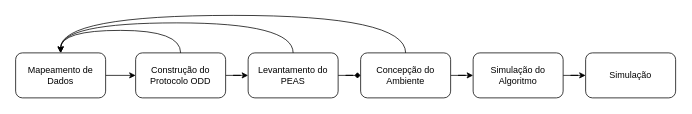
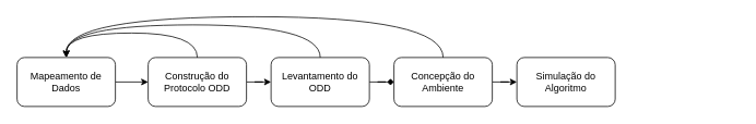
  <mxCell id="0" />
  <mxCell id="1" parent="0" />
  <mxCell id="2" value="" style="edgeStyle=orthogonalEdgeStyle;rounded=0;orthogonalLoop=1;jettySize=auto;html=1;" parent="1" source="3" target="5" edge="1"><mxGeometry relative="1" as="geometry" /></mxCell>
  <mxCell id="3" value="Construção do Protocolo ODD" style="rounded=1;whiteSpace=wrap;html=1;" parent="1" vertex="1"><mxGeometry x="180" y="70" width="120" height="60" as="geometry" /></mxCell>
  <mxCell id="4" value="" style="edgeStyle=orthogonalEdgeStyle;rounded=0;orthogonalLoop=1;jettySize=auto;html=1;endArrow=diamond;" parent="1" source="5" target="7" edge="1"><mxGeometry relative="1" as="geometry" /></mxCell>
- <mxCell id="5" value="Levantamento do PEAS" style="rounded=1;whiteSpace=wrap;html=1;" parent="1" vertex="1"><mxGeometry x="330" y="70" width="120" height="60" as="geometry" /></mxCell>
+ <mxCell id="5" value="Levantamento do ODD" style="rounded=1;whiteSpace=wrap;html=1;" parent="1" vertex="1"><mxGeometry x="330" y="70" width="120" height="60" as="geometry" /></mxCell>
  <mxCell id="6" value="" style="edgeStyle=orthogonalEdgeStyle;rounded=0;orthogonalLoop=1;jettySize=auto;html=1;" parent="1" source="7" target="9" edge="1"><mxGeometry relative="1" as="geometry" /></mxCell>
  <mxCell id="7" value="Concepção do Ambiente" style="whiteSpace=wrap;html=1;rounded=1;" parent="1" vertex="1"><mxGeometry x="480" y="70" width="120" height="60" as="geometry" /></mxCell>
- <mxCell id="8" value="" style="edgeStyle=orthogonalEdgeStyle;rounded=0;orthogonalLoop=1;jettySize=auto;html=1;" parent="1" source="9" target="10" edge="1"><mxGeometry relative="1" as="geometry" /></mxCell>
  <mxCell id="9" value="Simulação do Algoritmo" style="whiteSpace=wrap;html=1;rounded=1;" parent="1" vertex="1"><mxGeometry x="630" y="70" width="120" height="60" as="geometry" /></mxCell>
- <mxCell id="10" value="Simulação" style="whiteSpace=wrap;html=1;rounded=1;" parent="1" vertex="1"><mxGeometry x="780" y="70" width="120" height="60" as="geometry" /></mxCell>
  <mxCell id="11" value="" style="edgeStyle=orthogonalEdgeStyle;rounded=0;orthogonalLoop=1;jettySize=auto;html=1;" parent="1" source="12" target="3" edge="1"><mxGeometry relative="1" as="geometry" /></mxCell>
  <mxCell id="12" value="Mapeamento de Dados" style="rounded=1;whiteSpace=wrap;html=1;" parent="1" vertex="1"><mxGeometry x="20" y="70" width="120" height="60" as="geometry" /></mxCell>
  <mxCell id="13" value="" style="endArrow=classic;html=1;exitX=0.5;exitY=0;exitDx=0;exitDy=0;entryX=0.5;entryY=0;entryDx=0;entryDy=0;edgeStyle=orthogonalEdgeStyle;curved=1;" parent="1" source="3" target="12" edge="1"><mxGeometry width="50" height="50" relative="1" as="geometry"><mxPoint x="370" y="60" as="sourcePoint" /><mxPoint x="420" y="10" as="targetPoint" /><Array as="points"><mxPoint x="240" y="40" /><mxPoint x="80" y="40" /></Array></mxGeometry></mxCell>
  <mxCell id="14" value="" style="endArrow=classic;html=1;exitX=0.5;exitY=0;exitDx=0;exitDy=0;edgeStyle=orthogonalEdgeStyle;curved=1;" parent="1" source="5" edge="1"><mxGeometry width="50" height="50" relative="1" as="geometry"><mxPoint x="370" y="60" as="sourcePoint" /><mxPoint x="80" y="70" as="targetPoint" /><Array as="points"><mxPoint x="390" y="30" /><mxPoint x="80" y="30" /></Array></mxGeometry></mxCell>
  <mxCell id="15" value="" style="endArrow=classic;html=1;exitX=0.5;exitY=0;exitDx=0;exitDy=0;edgeStyle=orthogonalEdgeStyle;curved=1;" parent="1" source="7" edge="1"><mxGeometry width="50" height="50" relative="1" as="geometry"><mxPoint x="370" y="60" as="sourcePoint" /><mxPoint x="80" y="70" as="targetPoint" /><Array as="points"><mxPoint x="540" y="20" /><mxPoint x="80" y="20" /></Array></mxGeometry></mxCell>
